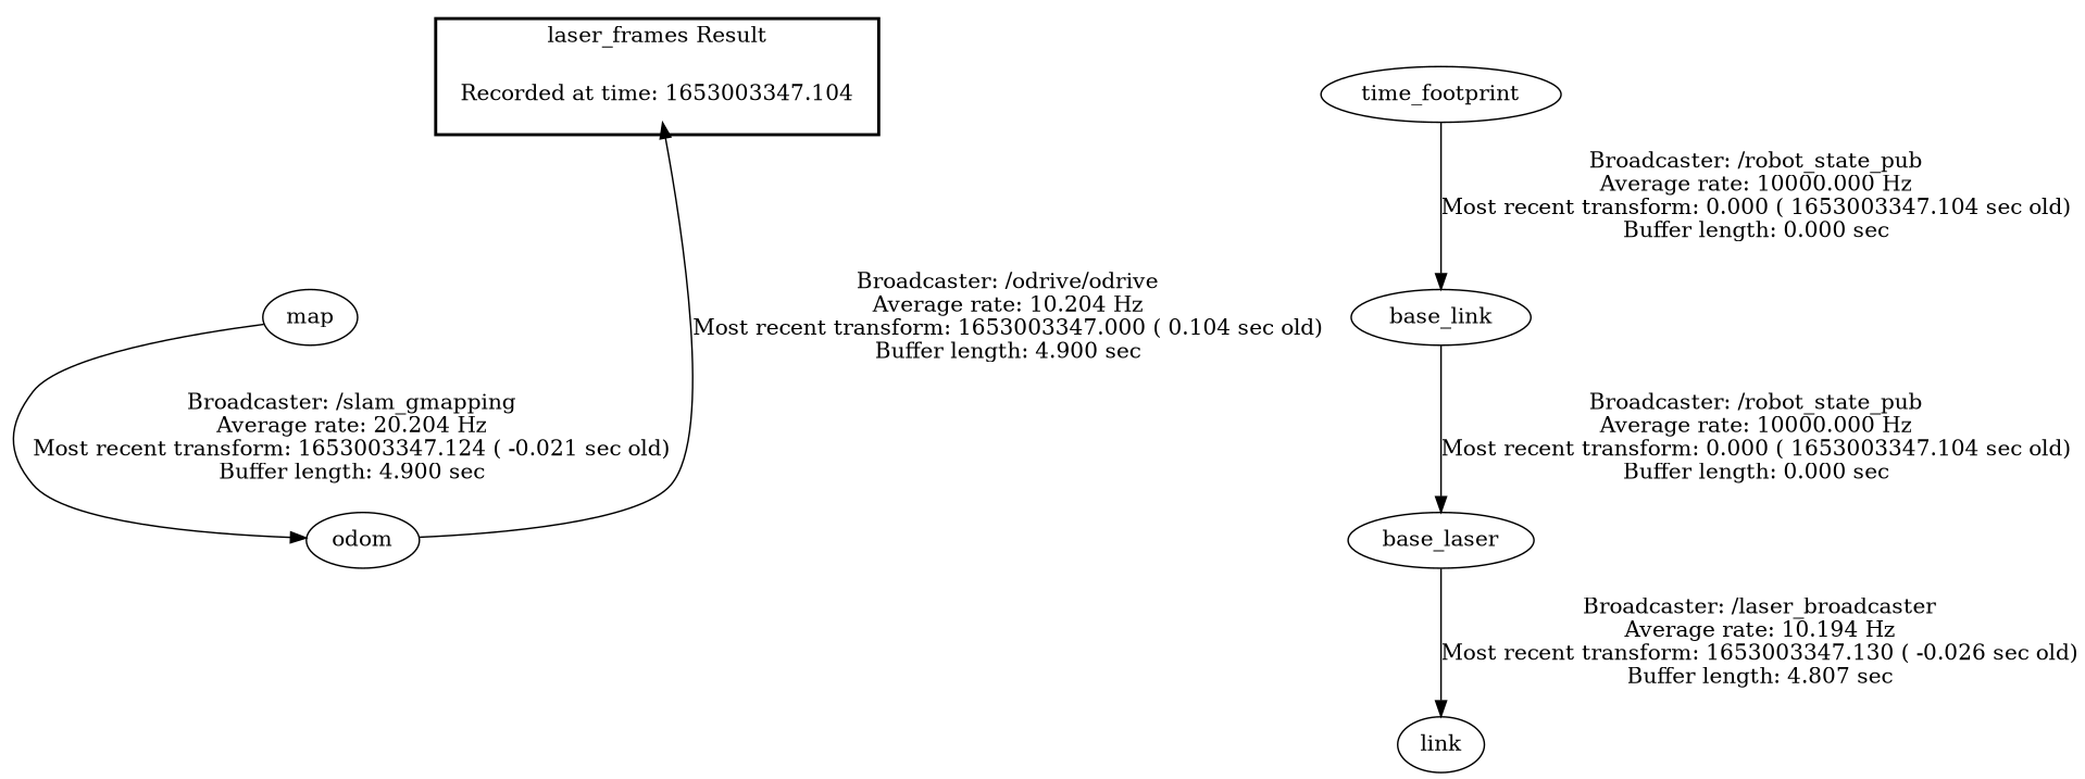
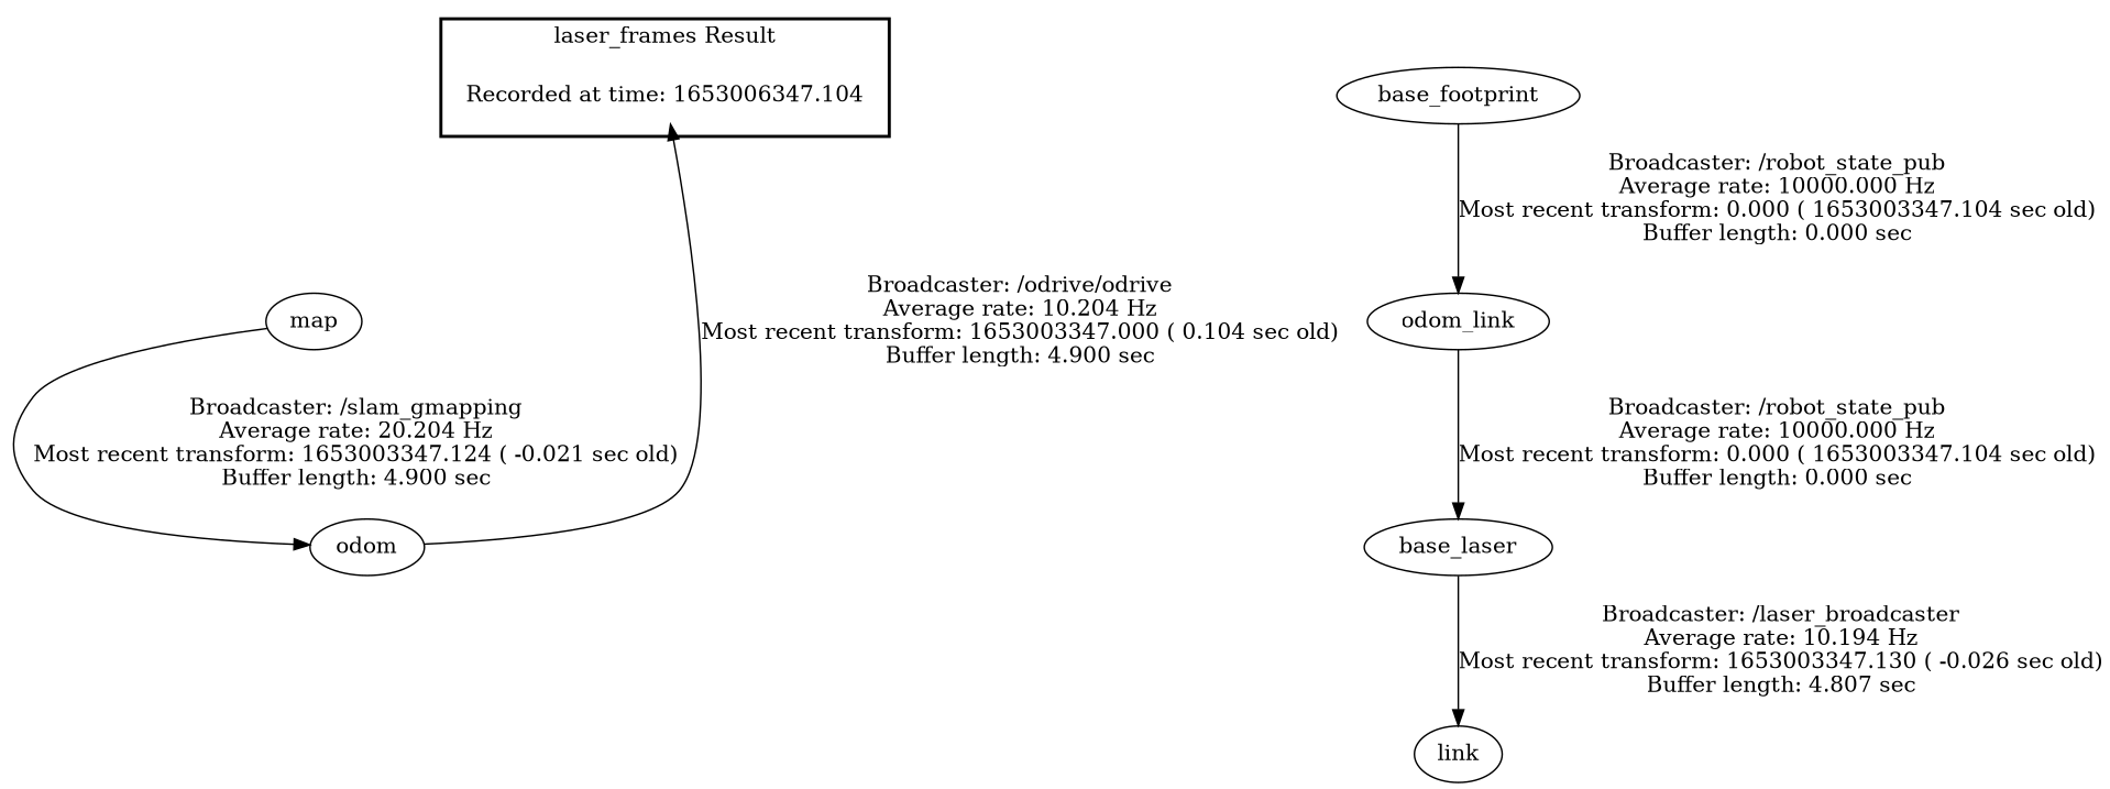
  digraph {
-   "Recorded at time: 1653003347.104" [shape=plaintext]
+   "Recorded at time: 1653003347.104" [shape=plaintext label="Recorded at time: 1653006347.104"]
    map
    odom
-   base_footprint [label=time_footprint]
-   base_link
+   base_footprint
+   base_link [label=odom_link]
    base_laser
    n7 [label=link]
    subgraph cluster_1 {
      color=black
      label="laser_frames Result"
      style=bold
      "Recorded at time: 1653003347.104"
    }
    "Recorded at time: 1653003347.104" -> map [style=invis]
    map -> odom [label="Broadcaster: /slam_gmapping\nAverage rate: 20.204 Hz\nMost recent transform: 1653003347.124 ( -0.021 sec old)\nBuffer length: 4.900 sec\n"]
    odom -> "Recorded at time: 1653003347.104" [label="Broadcaster: /odrive/odrive\nAverage rate: 10.204 Hz\nMost recent transform: 1653003347.000 ( 0.104 sec old)\nBuffer length: 4.900 sec\n"]
    base_footprint -> base_link [label="Broadcaster: /robot_state_pub\nAverage rate: 10000.000 Hz\nMost recent transform: 0.000 ( 1653003347.104 sec old)\nBuffer length: 0.000 sec\n"]
    base_link -> base_laser [label="Broadcaster: /robot_state_pub\nAverage rate: 10000.000 Hz\nMost recent transform: 0.000 ( 1653003347.104 sec old)\nBuffer length: 0.000 sec\n"]
    base_laser -> n7 [label="Broadcaster: /laser_broadcaster\nAverage rate: 10.194 Hz\nMost recent transform: 1653003347.130 ( -0.026 sec old)\nBuffer length: 4.807 sec\n"]
  }
